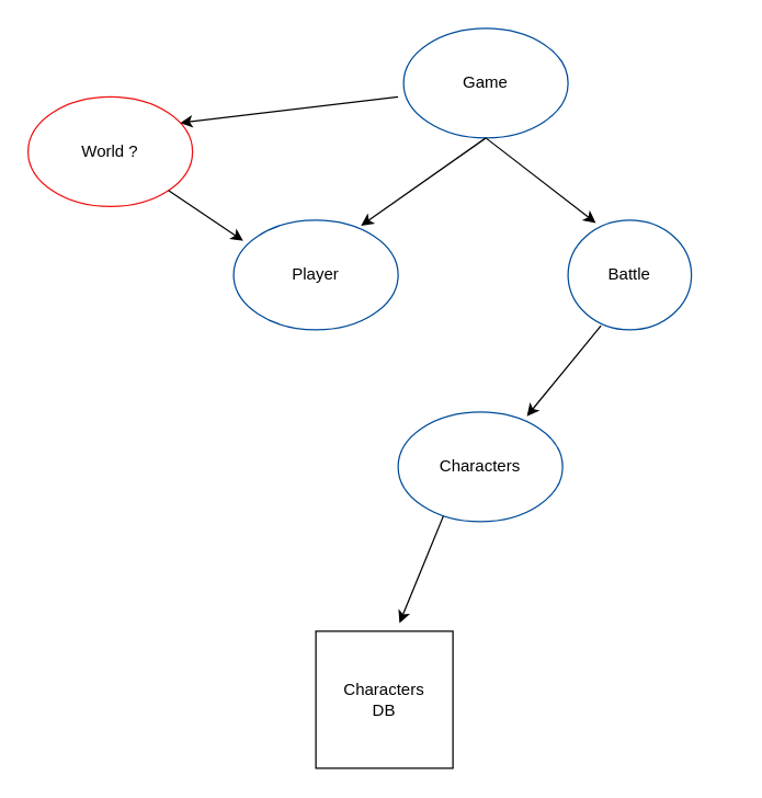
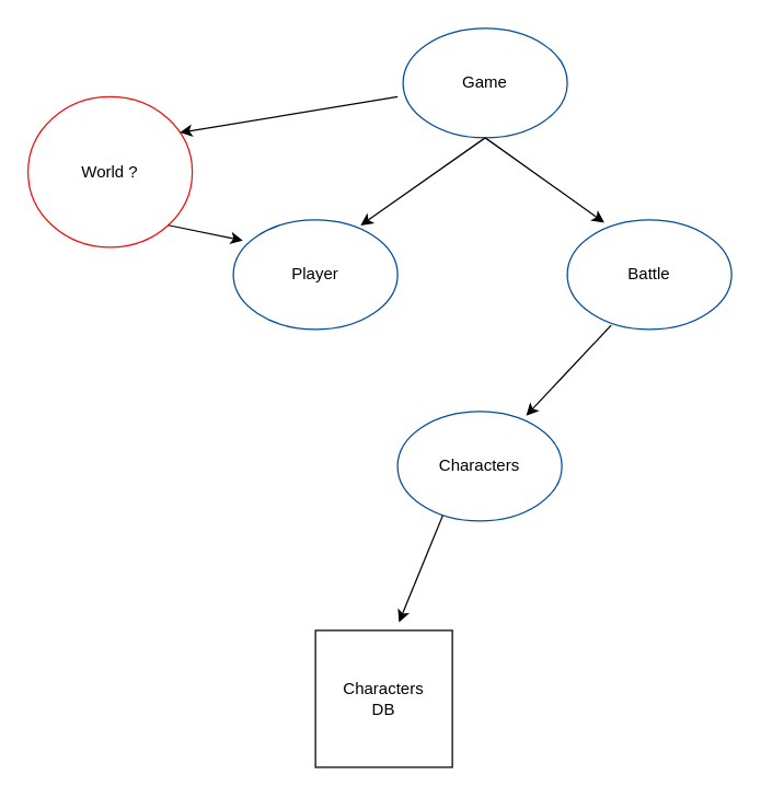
  <mxCell id="0" />
  <mxCell id="1" parent="0" />
  <mxCell id="2" value="Game" style="ellipse;whiteSpace=wrap;html=1;strokeColor=#004C99;" vertex="1" parent="1"><mxGeometry x="294" y="20" width="120" height="80" as="geometry" /></mxCell>
  <mxCell id="3" value="Player" style="ellipse;whiteSpace=wrap;html=1;strokeColor=#004C99;" vertex="1" parent="1"><mxGeometry x="170" y="160" width="120" height="80" as="geometry" /></mxCell>
- <mxCell id="4" value="Battle" style="ellipse;whiteSpace=wrap;html=1;strokeColor=#004C99;" vertex="1" parent="1"><mxGeometry x="414" y="160" width="90" height="80" as="geometry" /></mxCell>
- <mxCell id="5" value="World ?" style="ellipse;whiteSpace=wrap;html=1;strokeColor=#F01111;" vertex="1" parent="1"><mxGeometry x="20" y="70" width="120" height="80" as="geometry" /></mxCell>
+ <mxCell id="4" value="Battle" style="ellipse;whiteSpace=wrap;html=1;strokeColor=#004C99;" vertex="1" parent="1"><mxGeometry x="414" y="160" width="120" height="80" as="geometry" /></mxCell>
+ <mxCell id="5" value="World ?" style="ellipse;whiteSpace=wrap;html=1;strokeColor=#F01111;" vertex="1" parent="1"><mxGeometry x="20" y="70" width="120" height="110" as="geometry" /></mxCell>
  <mxCell id="6" value="Characters" style="ellipse;whiteSpace=wrap;html=1;strokeColor=#004C99;" vertex="1" parent="1"><mxGeometry x="290" y="300" width="120" height="80" as="geometry" /></mxCell>
  <mxCell id="7" value="" style="endArrow=classic;html=1;rounded=0;exitX=0.5;exitY=1;exitDx=0;exitDy=0;entryX=0.775;entryY=0.05;entryDx=0;entryDy=0;entryPerimeter=0;" edge="1" parent="1" source="2" target="3"><mxGeometry width="50" height="50" relative="1" as="geometry"><mxPoint x="304" y="230" as="sourcePoint" /><mxPoint x="354" y="180" as="targetPoint" /></mxGeometry></mxCell>
  <mxCell id="8" value="" style="endArrow=classic;html=1;rounded=0;entryX=0.225;entryY=0.025;entryDx=0;entryDy=0;entryPerimeter=0;exitX=0.5;exitY=1;exitDx=0;exitDy=0;" edge="1" parent="1" source="2" target="4"><mxGeometry width="50" height="50" relative="1" as="geometry"><mxPoint x="330" y="360" as="sourcePoint" /><mxPoint x="380" y="310" as="targetPoint" /></mxGeometry></mxCell>
  <mxCell id="9" value="" style="endArrow=classic;html=1;rounded=0;entryX=0.925;entryY=0.238;entryDx=0;entryDy=0;entryPerimeter=0;" edge="1" parent="1" target="5"><mxGeometry width="50" height="50" relative="1" as="geometry"><mxPoint x="290" y="70" as="sourcePoint" /><mxPoint x="380" y="310" as="targetPoint" /></mxGeometry></mxCell>
  <mxCell id="10" value="" style="endArrow=classic;html=1;rounded=0;exitX=0.267;exitY=0.963;exitDx=0;exitDy=0;exitPerimeter=0;entryX=0.783;entryY=0.038;entryDx=0;entryDy=0;entryPerimeter=0;" edge="1" parent="1" source="4" target="6"><mxGeometry width="50" height="50" relative="1" as="geometry"><mxPoint x="330" y="360" as="sourcePoint" /><mxPoint x="390" y="300" as="targetPoint" /></mxGeometry></mxCell>
  <mxCell id="11" value="" style="endArrow=classic;html=1;rounded=0;entryX=0.058;entryY=0.188;entryDx=0;entryDy=0;entryPerimeter=0;exitX=1;exitY=1;exitDx=0;exitDy=0;" edge="1" parent="1" source="5" target="3"><mxGeometry width="50" height="50" relative="1" as="geometry"><mxPoint x="330" y="360" as="sourcePoint" /><mxPoint x="380" y="310" as="targetPoint" /></mxGeometry></mxCell>
  <mxCell id="12" value="&lt;div&gt;Characters &lt;br&gt;&lt;/div&gt;&lt;div&gt;DB&lt;br&gt;&lt;/div&gt;" style="whiteSpace=wrap;html=1;aspect=fixed;" vertex="1" parent="1"><mxGeometry x="230" y="460" width="100" height="100" as="geometry" /></mxCell>
  <mxCell id="13" value="" style="endArrow=classic;html=1;rounded=0;entryX=0.61;entryY=-0.06;entryDx=0;entryDy=0;entryPerimeter=0;exitX=0.275;exitY=0.95;exitDx=0;exitDy=0;exitPerimeter=0;" edge="1" parent="1" source="6" target="12"><mxGeometry width="50" height="50" relative="1" as="geometry"><mxPoint x="330" y="300" as="sourcePoint" /><mxPoint x="380" y="250" as="targetPoint" /></mxGeometry></mxCell>
